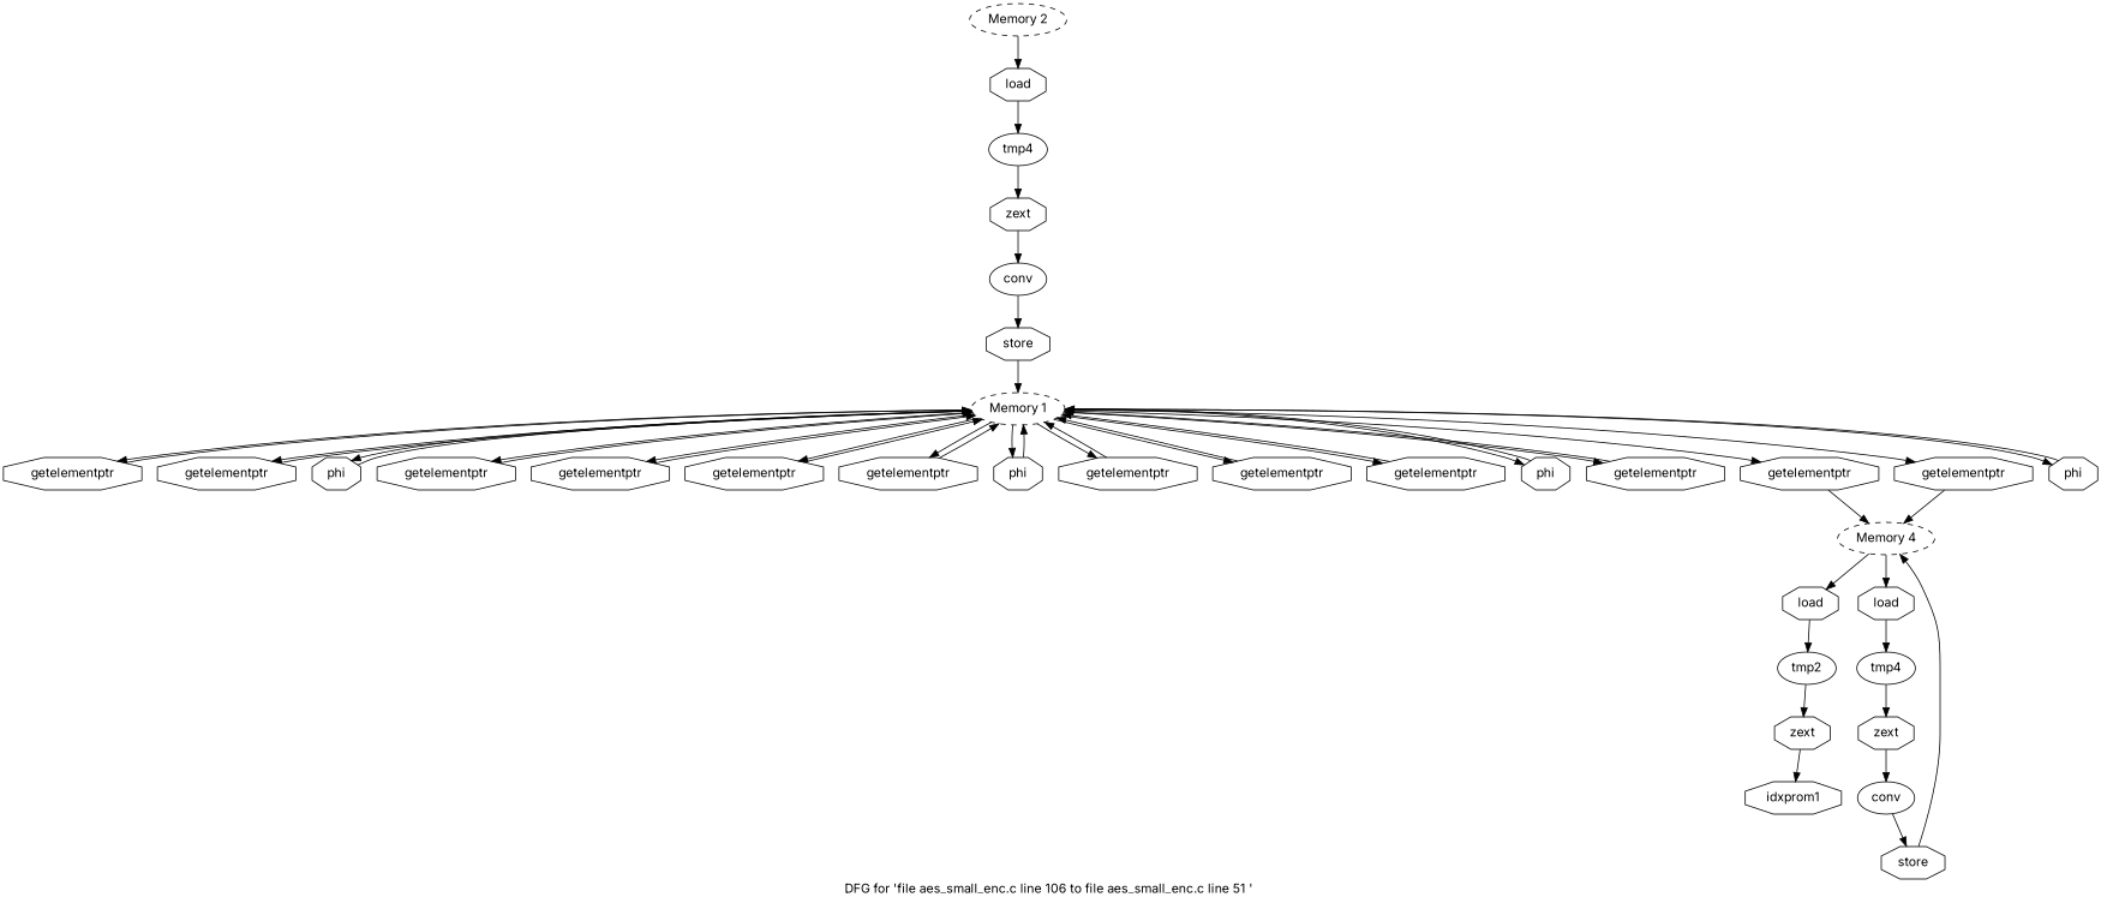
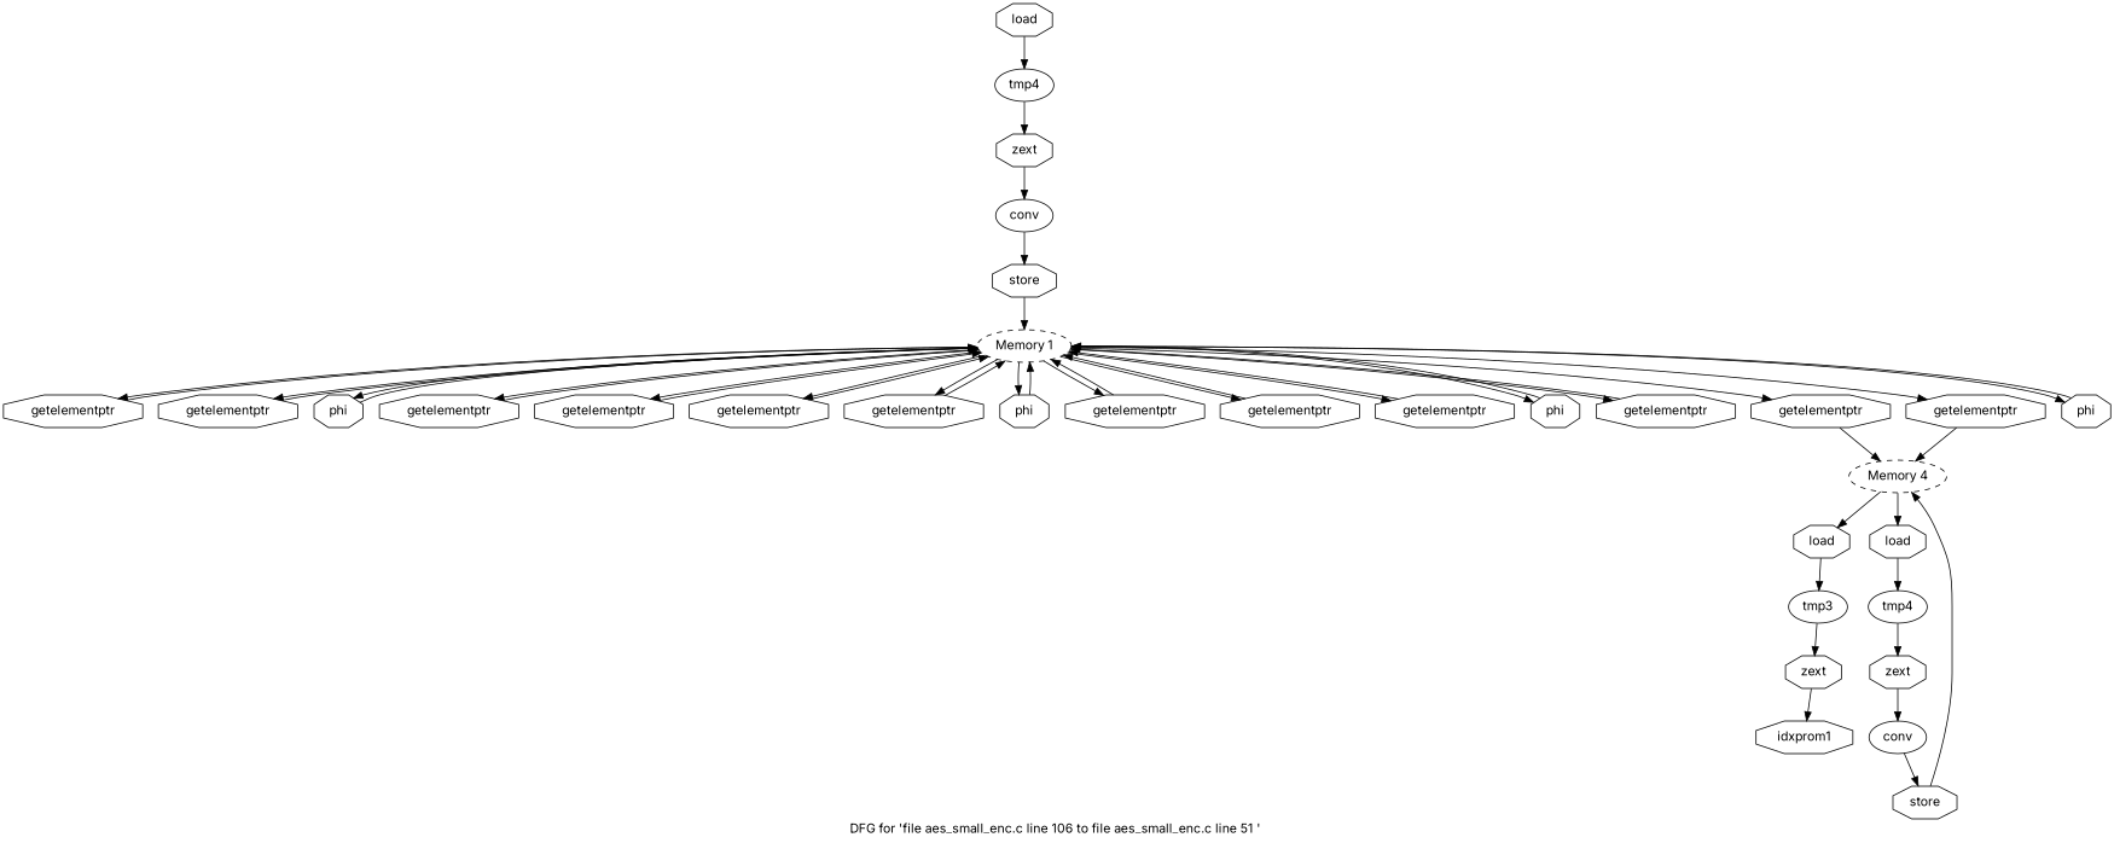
  digraph {
    fontname=Inter
    label="DFG for 'file aes_small_enc.c line 106 to file aes_small_enc.c line 51 ' "
    node [fontname=Inter shape=octagon style=solid]
    edge [fontname=Inter]
    n1 [label="Memory 1" shape=ellipse style=dashed]
    n2 [label=getelementptr]
    n3 [label=getelementptr]
    n4 [label=phi]
    n5 [label=getelementptr]
    n6 [label=getelementptr]
    n7 [label=getelementptr]
    n8 [label=getelementptr]
    n9 [label=phi]
    n10 [label=getelementptr]
    n11 [label=getelementptr]
    n12 [label=getelementptr]
    n13 [label=phi]
    n14 [label=getelementptr]
    n15 [label=getelementptr]
    n16 [label=getelementptr]
    n17 [label=phi]
    n18 [label="Memory 4" shape=ellipse style=dashed]
    n19 [label=load]
    n20 [label=load]
-   n21 [label="Memory 2" shape=ellipse style=dashed]
    n22 [label=load]
    n23 [label=tmp4 shape=ellipse]
    n24 [label=zext]
    n25 [label=conv shape=ellipse]
    n26 [label=store]
-   n27 [label=tmp2 shape=ellipse]
+   n27 [label=tmp3 shape=ellipse]
    n28 [label=tmp4 shape=ellipse]
    n29 [label=zext]
    n30 [label=zext]
    n31 [label=idxprom1]
    n32 [label=conv shape=ellipse]
    n33 [label=store]
    n1 -> n2
    n1 -> n3
    n1 -> n4
    n1 -> n5
    n1 -> n6
    n1 -> n7
    n1 -> n8
    n1 -> n9
    n1 -> n10
    n1 -> n11
    n1 -> n12
    n1 -> n13
    n1 -> n14
    n1 -> n15
    n1 -> n16
    n1 -> n17
    n2 -> n1
    n3 -> n1
    n4 -> n1
    n5 -> n1
    n6 -> n1
    n7 -> n1
    n8 -> n1
    n9 -> n1
    n10 -> n1
    n11 -> n1
    n12 -> n1
    n13 -> n1
    n14 -> n1
    n15 -> n18
    n16 -> n18
    n17 -> n1
    n18 -> n19
    n18 -> n20
    n19 -> n27
    n20 -> n28
-   n21 -> n22
    n22 -> n23
    n23 -> n24
    n24 -> n25
    n25 -> n26
    n26 -> n1
    n27 -> n29
    n28 -> n30
    n29 -> n31
    n30 -> n32
    n32 -> n33
    n33 -> n18
  }
